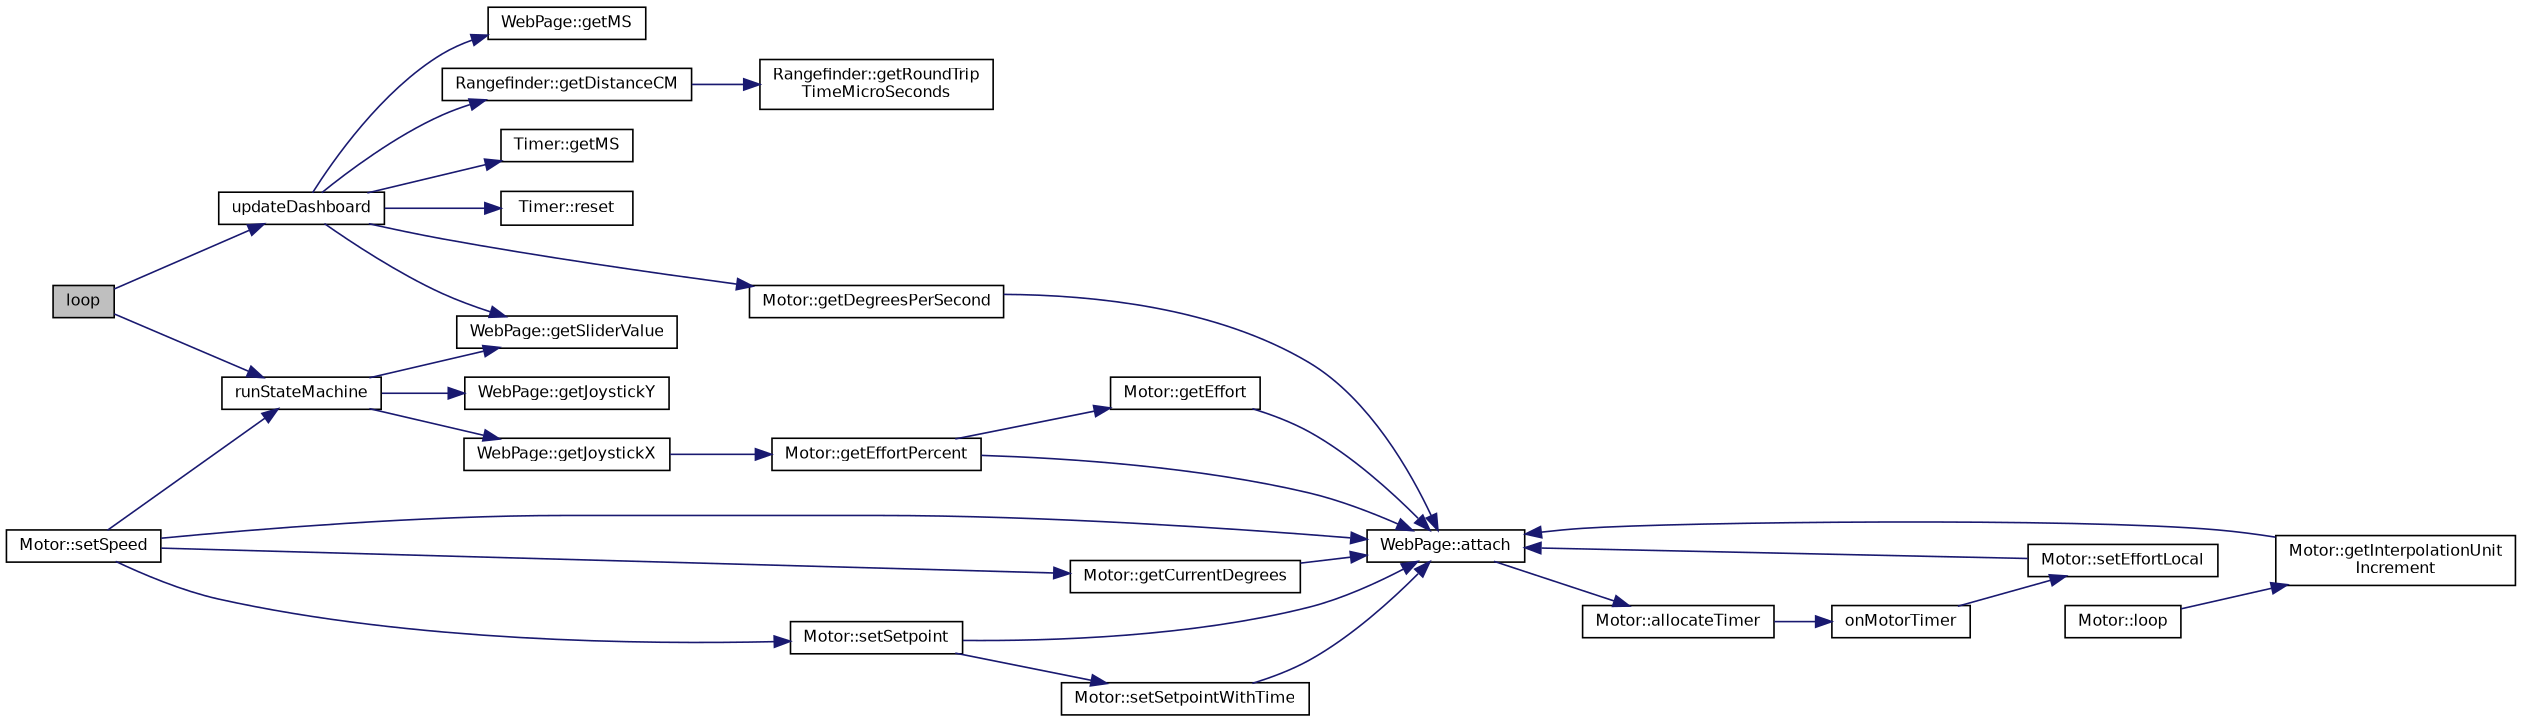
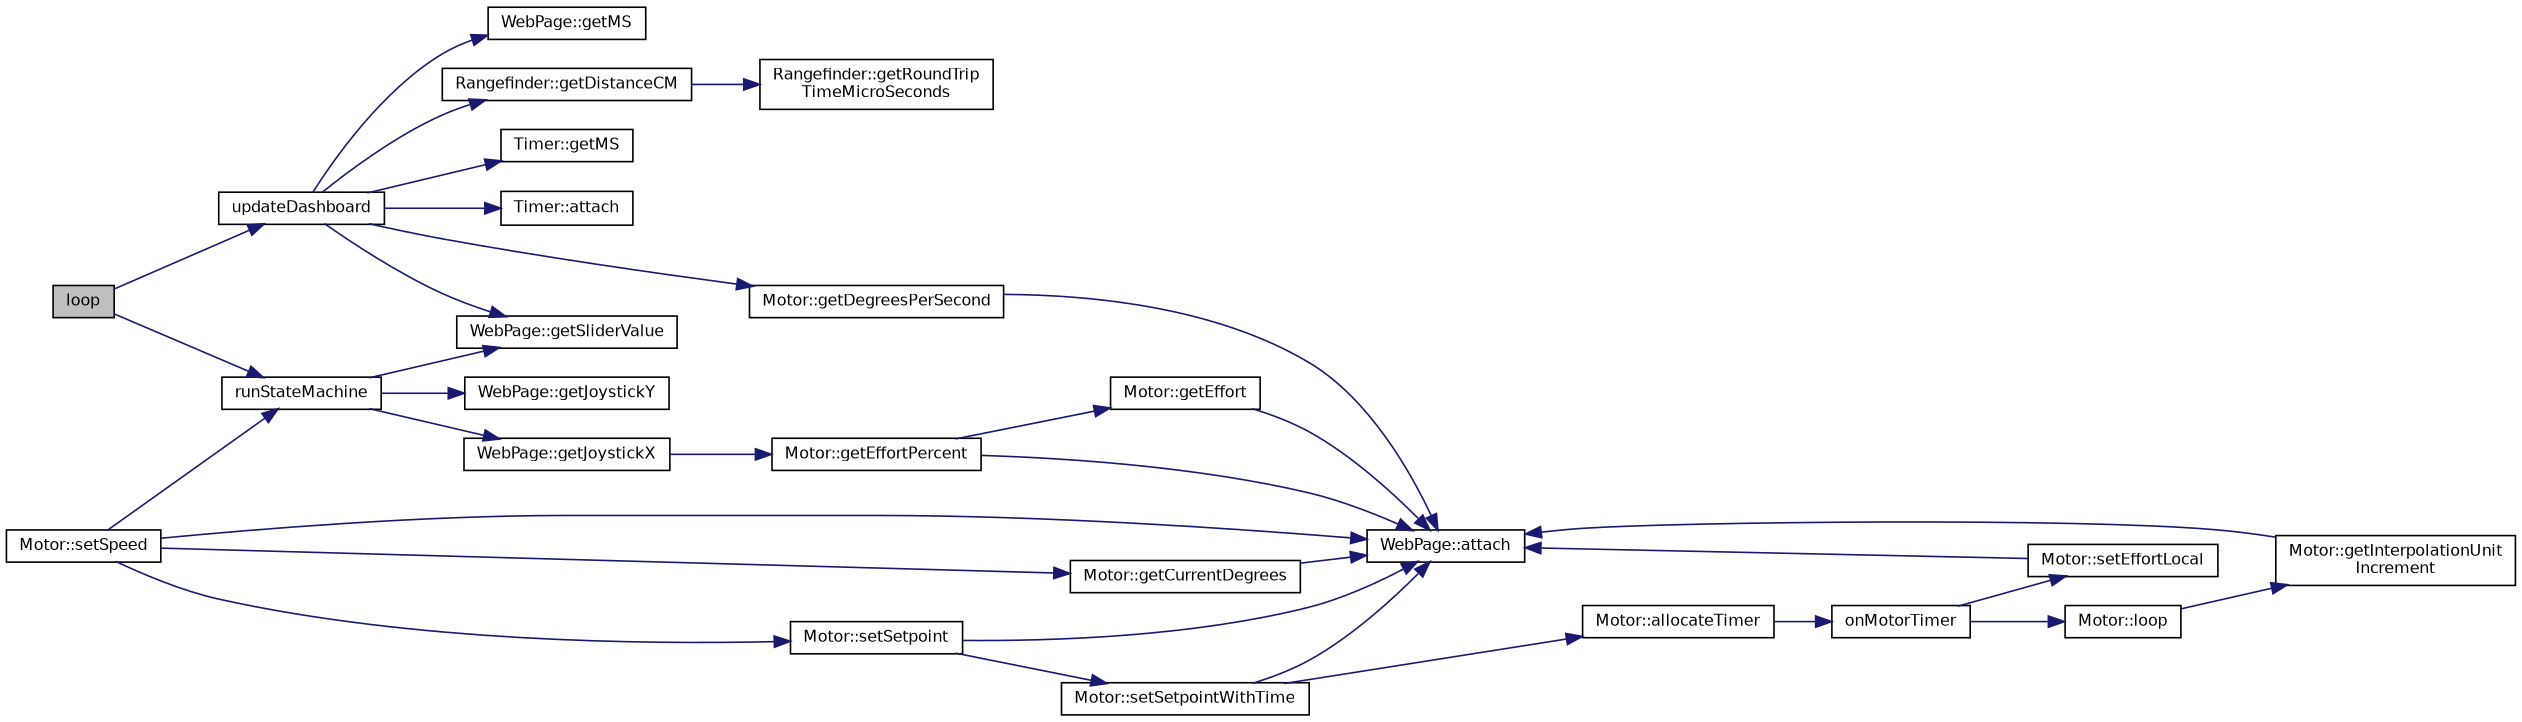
  digraph {
    rankdir=LR
    node [color=black fillcolor=white fontname=Helvetica fontsize=10 shape=record style=filled]
    edge [color=midnightblue fontname=Helvetica fontsize=10 labelfontname=Helvetica labelfontsize=10 style=solid]
    n1 [fillcolor=grey75 fontcolor=black height=0.2 label=loop width=0.4]
    n2 [height=0.2 label=runStateMachine width=0.4]
    n3 [height=0.2 label=updateDashboard width=0.4]
    n4 [height=0.2 label="WebPage::getJoystickX" width=0.4]
    n5 [height=0.2 label="WebPage::getJoystickY" width=0.4]
    n6 [height=0.2 label="WebPage::getSliderValue" width=0.4]
    n7 [height=0.2 label="Motor::getDegreesPerSecond" width=0.4]
    n8 [height=0.2 label="Rangefinder::getDistanceCM" width=0.4]
    n9 [height=0.2 label="Timer::getMS" width=0.4]
-   n10 [height=0.2 label="Timer::reset" width=0.4]
+   n10 [height=0.2 label="Timer::attach" width=0.4]
    n11 [height=0.2 label="WebPage::getMS" width=0.4]
    n12 [height=0.2 label="Motor::getEffortPercent" width=0.4]
    n13 [height=0.2 label="Motor::setSpeed" width=0.4]
    n14 [height=0.2 label="WebPage::attach" width=0.4]
    n15 [height=0.2 label="Motor::getCurrentDegrees" width=0.4]
    n16 [height=0.2 label="Motor::setSetpoint" width=0.4]
    n17 [height=0.2 label="Motor::allocateTimer" width=0.4]
    n18 [height=0.2 label="Motor::setSetpointWithTime" width=0.4]
    n19 [height=0.2 label=onMotorTimer width=0.4]
    n20 [height=0.2 label="Motor::loop" width=0.4]
    n21 [height=0.2 label="Motor::setEffortLocal" width=0.4]
    n22 [height=0.2 label="Motor::getInterpolationUnit\lIncrement" width=0.4]
    n23 [height=0.2 label="Rangefinder::getRoundTrip\lTimeMicroSeconds" width=0.4]
    n24 [height=0.2 label="Motor::getEffort" width=0.4]
    n1 -> n2
    n1 -> n3
    n2 -> n4
    n2 -> n5
    n2 -> n6
    n3 -> n6
    n3 -> n7
    n3 -> n8
    n3 -> n9
    n3 -> n10
    n3 -> n11
    n4 -> n12
    n7 -> n14
    n8 -> n23
    n12 -> n14
    n12 -> n24
    n13 -> n2
    n13 -> n14
    n13 -> n15
    n13 -> n16
-   n14 -> n17
+   n18 -> n17
    n15 -> n14
    n16 -> n14
    n16 -> n18
    n17 -> n19
    n18 -> n14
+   n19 -> n20
    n19 -> n21
    n20 -> n22
    n21 -> n14
    n22 -> n14
    n24 -> n14
  }
